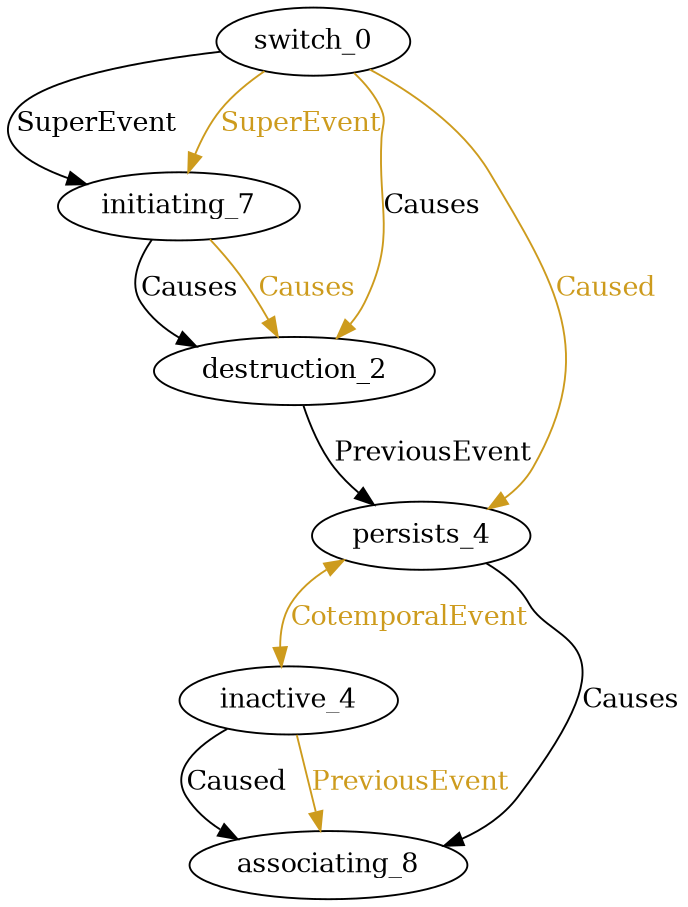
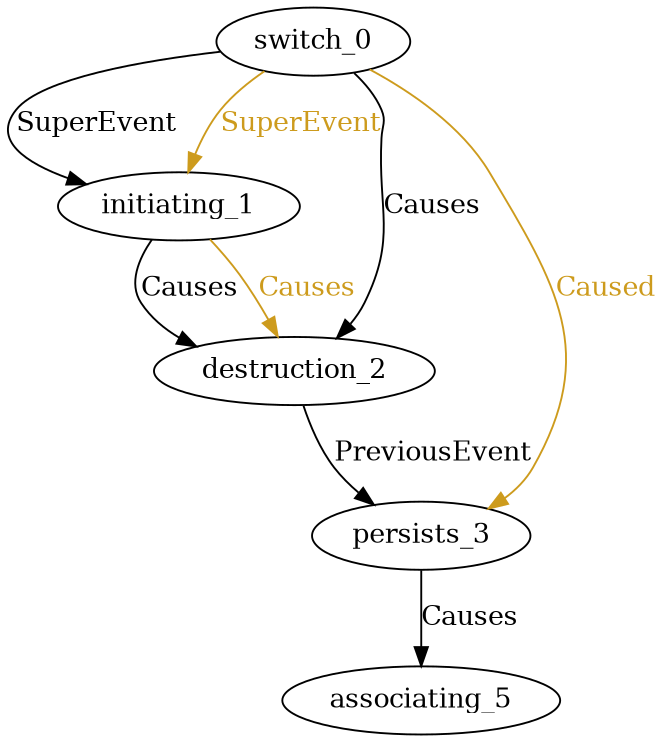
  digraph {
    rankdir=TB
    edge [color=Black fontcolor=black]
    n1 [label=switch_0]
-   n2 [label=initiating_7]
+   n2 [label=initiating_1]
    n3 [label=destruction_2]
-   n4 [label=persists_4]
-   n5 [label=inactive_4]
-   n6 [label=associating_8]
+   n4 [label=persists_3]
+   n6 [label=associating_5]
    n1 -> n2 [label=SuperEvent]
    n1 -> n2 [color=goldenrod3 fontcolor=goldenrod3 label=SuperEvent]
-   n1 -> n3 [color=goldenrod3 label=Causes]
+   n1 -> n3 [label=Causes]
    n1 -> n4 [color=goldenrod3 fontcolor=goldenrod3 label=Caused]
    n2 -> n3 [label=Causes]
    n2 -> n3 [color=goldenrod3 fontcolor=goldenrod3 label=Causes]
    n3 -> n4 [label=PreviousEvent]
-   n4 -> n5 [color=goldenrod3 dir=both fontcolor=goldenrod3 label=CotemporalEvent]
    n4 -> n6 [label=Causes]
-   n5 -> n6 [label=Caused]
-   n5 -> n6 [color=goldenrod3 fontcolor=goldenrod3 label=PreviousEvent]
  }
